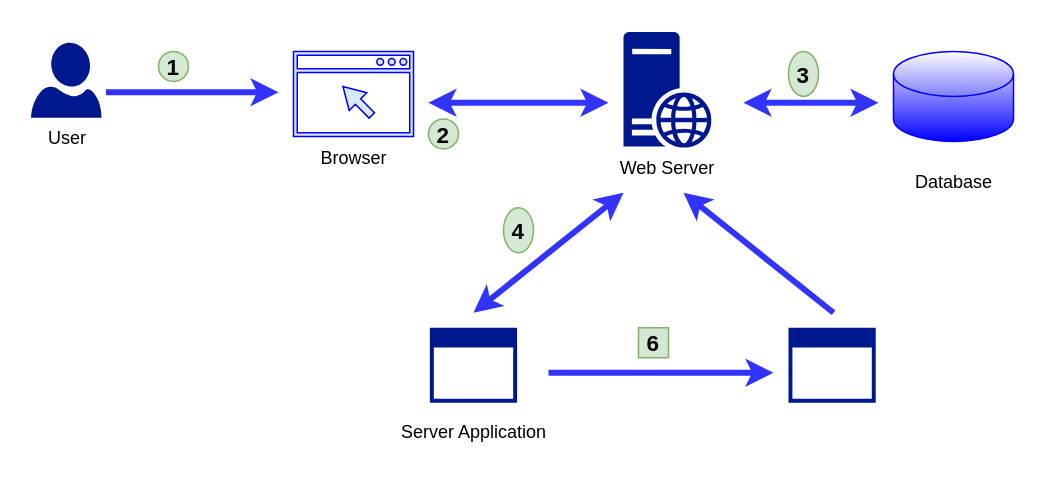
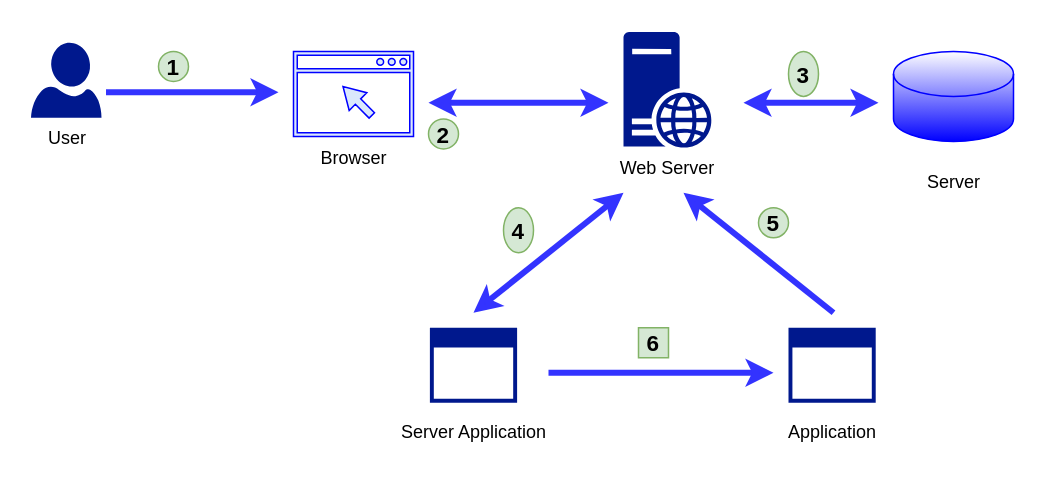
  <mxCell id="0" />
  <mxCell id="1" parent="0" />
  <mxCell id="2" style="orthogonalLoop=1;jettySize=auto;html=1;exitX=1.064;exitY=0.66;exitDx=0;exitDy=0;exitPerimeter=0;rounded=0;strokeWidth=4;strokeColor=#3333FF;" parent="1" source="3" edge="1"><mxGeometry relative="1" as="geometry"><mxPoint x="95" y="61" as="sourcePoint" /><mxPoint x="185" y="61" as="targetPoint" /><Array as="points"><mxPoint x="105" y="61" /></Array></mxGeometry></mxCell>
  <mxCell id="3" value="User" style="aspect=fixed;pointerEvents=1;shadow=0;dashed=0;html=1;strokeColor=none;labelPosition=center;verticalLabelPosition=bottom;verticalAlign=top;align=center;fillColor=#00188D;shape=mxgraph.azure.user" parent="1" vertex="1"><mxGeometry x="20" y="28" width="47" height="50" as="geometry" /></mxCell>
  <mxCell id="4" value="Browser&lt;br&gt;" style="pointerEvents=1;shadow=0;dashed=0;html=1;fillColor=#dae8fc;aspect=fixed;labelPosition=center;verticalLabelPosition=bottom;verticalAlign=top;align=center;outlineConnect=0;shape=mxgraph.vvd.web_browser;strokeColor=#0000FF;" parent="1" vertex="1"><mxGeometry x="195" y="33.75" width="80" height="56.8" as="geometry" /></mxCell>
  <mxCell id="5" value="Web Server&lt;br&gt;" style="aspect=fixed;pointerEvents=1;shadow=0;dashed=0;html=1;strokeColor=none;labelPosition=center;verticalLabelPosition=bottom;verticalAlign=top;align=center;fillColor=#00188D;shape=mxgraph.mscae.enterprise.web_server" parent="1" vertex="1"><mxGeometry x="415" y="20.75" width="58.71" height="77.25" as="geometry" /></mxCell>
  <mxCell id="6" value="" style="shape=cylinder3;whiteSpace=wrap;html=1;boundedLbl=1;backgroundOutline=1;size=15;strokeColor=#0000FF;gradientColor=#0000FF;" parent="1" vertex="1"><mxGeometry x="595" y="33.75" width="80" height="60" as="geometry" /></mxCell>
- <mxCell id="7" value="Database&lt;br&gt;" style="text;html=1;align=center;verticalAlign=middle;resizable=0;points=[];autosize=1;" parent="1" vertex="1"><mxGeometry x="600" y="110.55" width="70" height="20" as="geometry" /></mxCell>
+ <mxCell id="7" value="Server&lt;br&gt;" style="text;html=1;align=center;verticalAlign=middle;resizable=0;points=[];autosize=1;" parent="1" vertex="1"><mxGeometry x="600" y="110.55" width="70" height="20" as="geometry" /></mxCell>
  <mxCell id="8" value="" style="endArrow=classic;startArrow=classic;html=1;strokeWidth=4;strokeColor=#3333FF;" parent="1" edge="1"><mxGeometry width="50" height="50" relative="1" as="geometry"><mxPoint x="495" y="68" as="sourcePoint" /><mxPoint x="585" y="68" as="targetPoint" /></mxGeometry></mxCell>
  <mxCell id="9" value="" style="endArrow=classic;startArrow=classic;html=1;strokeWidth=4;strokeColor=#3333FF;" parent="1" edge="1"><mxGeometry width="50" height="50" relative="1" as="geometry"><mxPoint x="285" y="68" as="sourcePoint" /><mxPoint x="405" y="68" as="targetPoint" /></mxGeometry></mxCell>
  <mxCell id="10" value="" style="aspect=fixed;pointerEvents=1;shadow=0;dashed=0;html=1;strokeColor=none;labelPosition=center;verticalLabelPosition=bottom;verticalAlign=top;align=center;fillColor=#00188D;shape=mxgraph.mscae.enterprise.application_blank" parent="1" vertex="1"><mxGeometry x="285.93" y="218" width="58.14" height="50" as="geometry" /></mxCell>
  <mxCell id="11" value="Server Application" style="text;html=1;align=center;verticalAlign=middle;resizable=0;points=[];autosize=1;" parent="1" vertex="1"><mxGeometry x="255" y="278" width="120" height="20" as="geometry" /></mxCell>
  <mxCell id="12" value="" style="aspect=fixed;pointerEvents=1;shadow=0;dashed=0;html=1;strokeColor=none;labelPosition=center;verticalLabelPosition=bottom;verticalAlign=top;align=center;fillColor=#00188D;shape=mxgraph.mscae.enterprise.application_blank" parent="1" vertex="1"><mxGeometry x="525" y="218" width="58.14" height="50" as="geometry" /></mxCell>
+ <mxCell id="13" value="Application" style="text;html=1;align=center;verticalAlign=middle;resizable=0;points=[];autosize=1;" parent="1" vertex="1"><mxGeometry x="519.07" y="278" width="70" height="20" as="geometry" /></mxCell>
  <mxCell id="14" value="" style="endArrow=classic;startArrow=classic;html=1;strokeWidth=4;strokeColor=#3333FF;" parent="1" edge="1"><mxGeometry width="50" height="50" relative="1" as="geometry"><mxPoint x="315" y="208" as="sourcePoint" /><mxPoint x="415" y="128" as="targetPoint" /></mxGeometry></mxCell>
  <mxCell id="15" value="" style="endArrow=classic;html=1;strokeWidth=4;strokeColor=#3333FF;" parent="1" edge="1"><mxGeometry width="50" height="50" relative="1" as="geometry"><mxPoint x="555" y="208" as="sourcePoint" /><mxPoint x="455" y="128" as="targetPoint" /></mxGeometry></mxCell>
  <mxCell id="16" value="" style="endArrow=classic;html=1;strokeWidth=4;strokeColor=#3333FF;" parent="1" edge="1"><mxGeometry width="50" height="50" relative="1" as="geometry"><mxPoint x="365" y="248" as="sourcePoint" /><mxPoint x="515" y="248" as="targetPoint" /></mxGeometry></mxCell>
  <mxCell id="17" value="1" style="ellipse;whiteSpace=wrap;html=1;aspect=fixed;fontSize=15;fontStyle=1;fillColor=#d5e8d4;strokeColor=#82b366;" vertex="1" parent="1"><mxGeometry x="105" y="33.75" width="20" height="20" as="geometry" /></mxCell>
  <mxCell id="18" value="2" style="ellipse;whiteSpace=wrap;html=1;aspect=fixed;fontSize=15;fontStyle=1;fillColor=#d5e8d4;strokeColor=#82b366;" vertex="1" parent="1"><mxGeometry x="285" y="78.75" width="20" height="20" as="geometry" /></mxCell>
  <mxCell id="19" value="3" style="ellipse;whiteSpace=wrap;html=1;aspect=fixed;fontSize=15;fontStyle=1;fillColor=#d5e8d4;strokeColor=#82b366;" vertex="1" parent="1"><mxGeometry x="525" y="33.75" width="20" height="30" as="geometry" /></mxCell>
  <mxCell id="20" value="4" style="ellipse;whiteSpace=wrap;html=1;aspect=fixed;fontSize=15;fontStyle=1;fillColor=#d5e8d4;strokeColor=#82b366;" vertex="1" parent="1"><mxGeometry x="335" y="138" width="20" height="30" as="geometry" /></mxCell>
+ <mxCell id="21" value="5" style="ellipse;whiteSpace=wrap;html=1;aspect=fixed;fontSize=15;fontStyle=1;fillColor=#d5e8d4;strokeColor=#82b366;" vertex="1" parent="1"><mxGeometry x="505" y="138" width="20" height="20" as="geometry" /></mxCell>
  <mxCell id="22" value="6" style="whiteSpace=wrap;html=1;aspect=fixed;fontSize=15;fontStyle=1;fillColor=#d5e8d4;strokeColor=#82b366;rounded=0;" vertex="1" parent="1"><mxGeometry x="425" y="218" width="20" height="20" as="geometry" /></mxCell>
